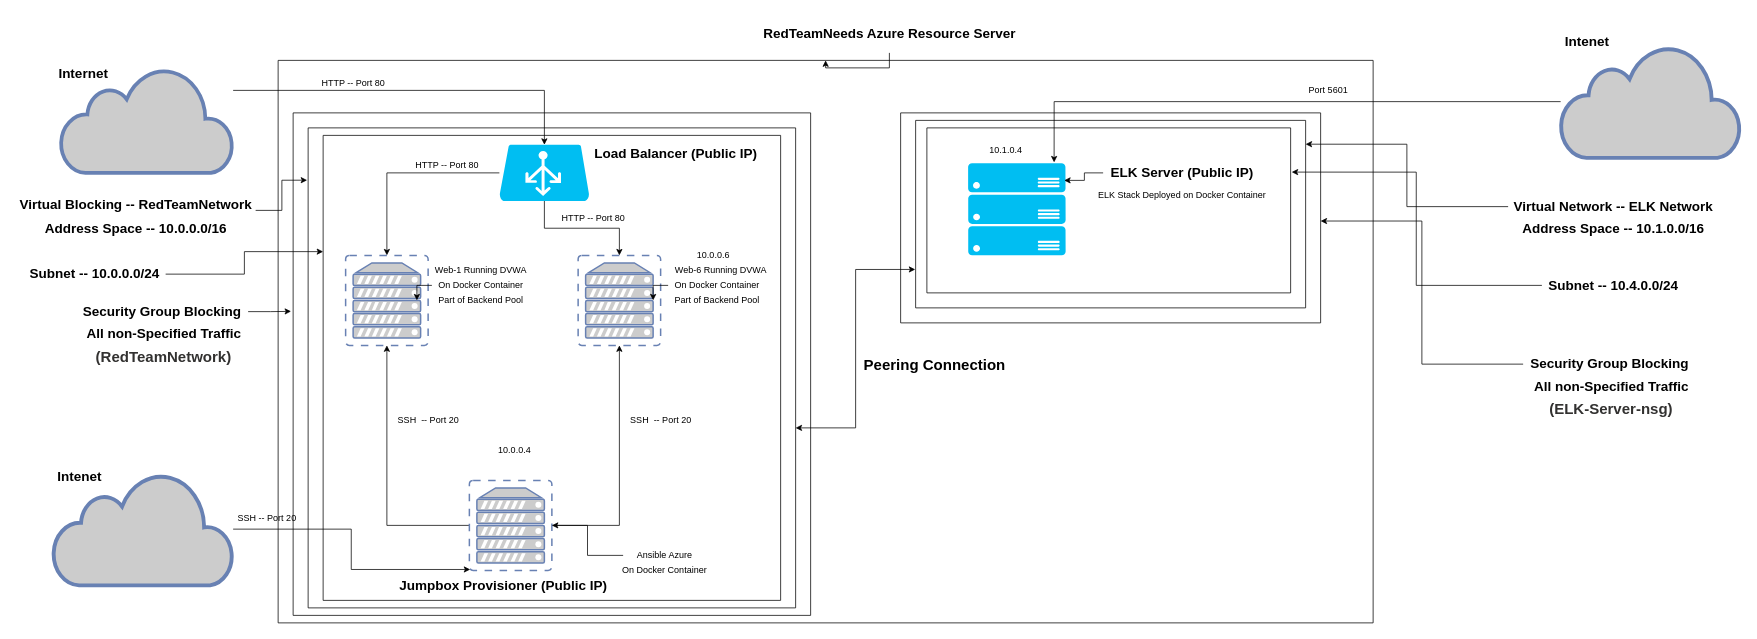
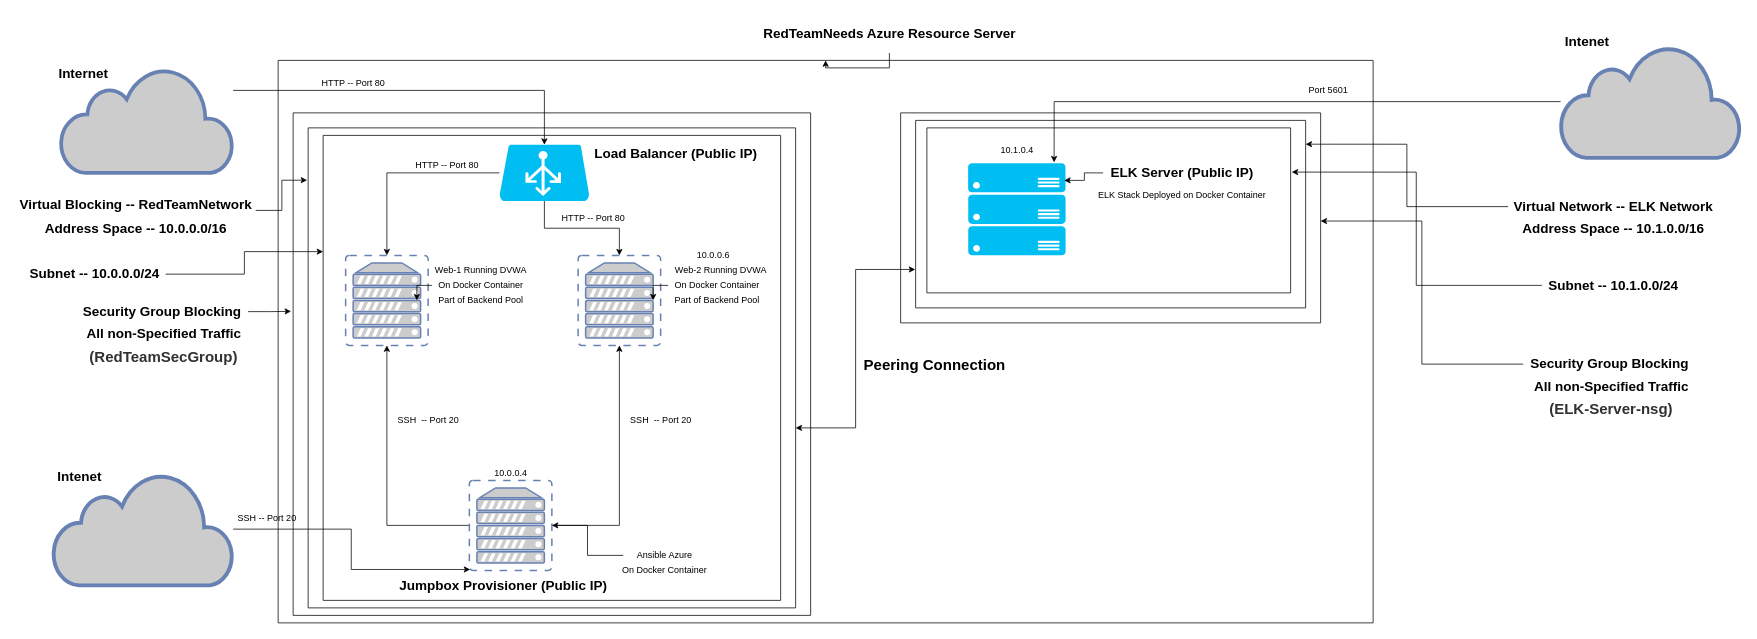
  <mxCell id="0" />
  <mxCell id="1" parent="0" />
  <mxCell id="2" style="edgeStyle=orthogonalEdgeStyle;rounded=0;orthogonalLoop=1;jettySize=auto;html=1;entryX=0.5;entryY=0;entryDx=0;entryDy=0;entryPerimeter=0;fontFamily=Helvetica;fontColor=#000000;" parent="1" source="12" target="29" edge="1"><mxGeometry relative="1" as="geometry"><Array as="points"><mxPoint x="725" y="120" /></Array></mxGeometry></mxCell>
  <mxCell id="3" style="edgeStyle=orthogonalEdgeStyle;rounded=0;orthogonalLoop=1;jettySize=auto;html=1;fontFamily=Helvetica;fontColor=#000000;" parent="1" source="29" target="4" edge="1"><mxGeometry relative="1" as="geometry" /></mxCell>
  <mxCell id="4" value="" style="fontColor=#0066CC;verticalAlign=top;verticalLabelPosition=bottom;labelPosition=center;align=center;html=1;outlineConnect=0;fillColor=#CCCCCC;strokeColor=#6881B3;gradientColor=none;gradientDirection=north;strokeWidth=2;shape=mxgraph.networks.virtual_server;fontFamily=Helvetica;" parent="1" vertex="1"><mxGeometry x="460" y="340" width="110" height="120" as="geometry" /></mxCell>
  <mxCell id="5" value="" style="fontColor=#0066CC;verticalAlign=top;verticalLabelPosition=bottom;labelPosition=center;align=center;html=1;outlineConnect=0;fillColor=#CCCCCC;strokeColor=#6881B3;gradientColor=none;gradientDirection=north;strokeWidth=2;shape=mxgraph.networks.virtual_server;fontFamily=Helvetica;" parent="1" vertex="1"><mxGeometry x="770" y="340" width="110" height="120" as="geometry" /></mxCell>
  <mxCell id="6" style="edgeStyle=orthogonalEdgeStyle;rounded=0;orthogonalLoop=1;jettySize=auto;html=1;entryX=0.5;entryY=0;entryDx=0;entryDy=0;fontFamily=Helvetica;fontColor=#000000;" parent="1" source="7" target="28" edge="1"><mxGeometry relative="1" as="geometry" /></mxCell>
  <mxCell id="7" value="&lt;h2&gt;RedTeamNeeds Azure Resource Server&lt;/h2&gt;" style="text;html=1;align=center;verticalAlign=middle;resizable=0;points=[];autosize=1;strokeColor=none;fillColor=none;fontFamily=Helvetica;fontColor=#000000;" parent="1" vertex="1"><mxGeometry x="1010" width="350" height="50" as="geometry" y="20" /></mxCell>
  <mxCell id="8" value="&lt;h2&gt;Jumpbox Provisioner (Public IP)&lt;/h2&gt;" style="text;html=1;align=center;verticalAlign=middle;resizable=0;points=[];autosize=1;strokeColor=none;fillColor=none;fontFamily=Helvetica;fontColor=#000000;" parent="1" vertex="1"><mxGeometry x="525" y="755" width="290" height="50" as="geometry" /></mxCell>
  <mxCell id="9" style="edgeStyle=orthogonalEdgeStyle;rounded=0;orthogonalLoop=1;jettySize=auto;html=1;fontFamily=Helvetica;fontColor=#000000;" parent="1" source="15" target="5" edge="1"><mxGeometry relative="1" as="geometry" /></mxCell>
  <mxCell id="10" style="edgeStyle=orthogonalEdgeStyle;rounded=0;orthogonalLoop=1;jettySize=auto;html=1;fontFamily=Helvetica;fontColor=#000000;" parent="1" source="15" target="4" edge="1"><mxGeometry relative="1" as="geometry" /></mxCell>
  <mxCell id="11" value="" style="swimlane;startSize=0;fontFamily=Helvetica;fontColor=#000000;" parent="1" vertex="1"><mxGeometry x="390" y="150" width="690" height="670" as="geometry" /></mxCell>
  <mxCell id="12" value="&lt;h2&gt;&lt;br&gt;&lt;/h2&gt;" style="html=1;outlineConnect=0;fillColor=#CCCCCC;strokeColor=#6881B3;gradientColor=none;gradientDirection=north;strokeWidth=2;shape=mxgraph.networks.cloud;fontColor=#ffffff;" parent="1" vertex="1"><mxGeometry x="80" y="90" width="230" height="140" as="geometry" /></mxCell>
  <mxCell id="13" value="&lt;h2&gt;Internet&lt;/h2&gt;" style="text;html=1;align=center;verticalAlign=middle;resizable=0;points=[];autosize=1;strokeColor=none;fillColor=none;fontFamily=Helvetica;fontColor=#000000;" parent="1" vertex="1"><mxGeometry x="70" y="72.5" width="80" height="50" as="geometry" /></mxCell>
- <mxCell id="14" value="Web-6 Running DVWA" style="text;html=1;align=center;verticalAlign=middle;resizable=0;points=[];autosize=1;strokeColor=none;fillColor=none;fontFamily=Helvetica;fontColor=#000000;" parent="1" vertex="1"><mxGeometry x="890" y="350" width="140" height="20" as="geometry" /></mxCell>
+ <mxCell id="14" value="Web-2 Running DVWA" style="text;html=1;align=center;verticalAlign=middle;resizable=0;points=[];autosize=1;strokeColor=none;fillColor=none;fontFamily=Helvetica;fontColor=#000000;" parent="1" vertex="1"><mxGeometry x="890" y="350" width="140" height="20" as="geometry" /></mxCell>
  <mxCell id="15" value="" style="fontColor=#0066CC;verticalAlign=top;verticalLabelPosition=bottom;labelPosition=center;align=center;html=1;outlineConnect=0;fillColor=#CCCCCC;strokeColor=#6881B3;gradientColor=none;gradientDirection=north;strokeWidth=2;shape=mxgraph.networks.virtual_server;fontFamily=Helvetica;" parent="1" vertex="1"><mxGeometry x="625" y="640" width="110" height="120" as="geometry" /></mxCell>
  <mxCell id="16" style="edgeStyle=orthogonalEdgeStyle;rounded=0;orthogonalLoop=1;jettySize=auto;html=1;entryX=0.01;entryY=0.99;entryDx=0;entryDy=0;entryPerimeter=0;fontFamily=Helvetica;fontColor=#000000;" parent="1" source="17" target="15" edge="1"><mxGeometry relative="1" as="geometry" /></mxCell>
  <mxCell id="17" value="" style="html=1;outlineConnect=0;fillColor=#CCCCCC;strokeColor=#6881B3;gradientColor=none;gradientDirection=north;strokeWidth=2;shape=mxgraph.networks.cloud;fontColor=#ffffff;fontFamily=Helvetica;" parent="1" vertex="1"><mxGeometry x="70" y="630" width="240" height="150" as="geometry" /></mxCell>
  <mxCell id="18" value="&lt;h2&gt;Intenet&lt;/h2&gt;" style="text;html=1;align=center;verticalAlign=middle;resizable=0;points=[];autosize=1;strokeColor=none;fillColor=none;fontFamily=Helvetica;fontColor=#000000;" parent="1" vertex="1"><mxGeometry x="70" y="610" width="70" height="50" as="geometry" /></mxCell>
  <mxCell id="19" style="edgeStyle=orthogonalEdgeStyle;rounded=0;orthogonalLoop=1;jettySize=auto;html=1;fontFamily=Helvetica;fontColor=#000000;" parent="1" source="37" target="15" edge="1"><mxGeometry relative="1" as="geometry" /></mxCell>
  <mxCell id="20" value="SSH -- Port 20" style="text;html=1;align=center;verticalAlign=middle;resizable=0;points=[];autosize=1;strokeColor=none;fillColor=none;fontFamily=Helvetica;fontColor=#000000;" parent="1" vertex="1"><mxGeometry x="310" y="680" width="90" height="20" as="geometry" /></mxCell>
  <mxCell id="21" value="SSH&amp;nbsp;&amp;nbsp;-- Port 20" style="text;html=1;align=center;verticalAlign=middle;resizable=0;points=[];autosize=1;strokeColor=none;fillColor=none;fontFamily=Helvetica;fontColor=#000000;" parent="1" vertex="1"><mxGeometry x="520" y="550" width="100" height="20" as="geometry" /></mxCell>
  <mxCell id="22" value="SSH&amp;nbsp;&amp;nbsp;-- Port 20" style="text;html=1;align=center;verticalAlign=middle;resizable=0;points=[];autosize=1;strokeColor=none;fillColor=none;fontFamily=Helvetica;fontColor=#000000;" parent="1" vertex="1"><mxGeometry x="830" y="550" width="100" height="20" as="geometry" /></mxCell>
  <mxCell id="23" style="edgeStyle=orthogonalEdgeStyle;rounded=0;orthogonalLoop=1;jettySize=auto;html=1;entryX=-0.002;entryY=0.109;entryDx=0;entryDy=0;entryPerimeter=0;fontFamily=Helvetica;fontColor=#000000;" parent="1" source="24" target="44" edge="1"><mxGeometry relative="1" as="geometry" /></mxCell>
  <mxCell id="24" value="&lt;h2&gt;Virtual Blocking -- RedTeamNetwork&lt;/h2&gt;&lt;div&gt;&lt;br&gt;&lt;/div&gt;" style="text;html=1;align=center;verticalAlign=middle;resizable=0;points=[];autosize=1;strokeColor=none;fillColor=none;fontFamily=Helvetica;fontColor=#000000;" parent="1" vertex="1"><mxGeometry x="20" y="250" width="320" height="60" as="geometry" /></mxCell>
  <mxCell id="25" style="edgeStyle=orthogonalEdgeStyle;rounded=0;orthogonalLoop=1;jettySize=auto;html=1;entryX=-0.004;entryY=0.395;entryDx=0;entryDy=0;entryPerimeter=0;" edge="1" parent="1" source="26" target="11"><mxGeometry relative="1" as="geometry" /></mxCell>
  <mxCell id="26" value="&lt;h2&gt;Security Group Blocking&lt;/h2&gt;" style="text;html=1;align=center;verticalAlign=middle;resizable=0;points=[];autosize=1;strokeColor=none;fillColor=none;fontFamily=Helvetica;fontColor=#000000;" parent="1" vertex="1"><mxGeometry x="100" y="390" width="230" height="50" as="geometry" /></mxCell>
  <mxCell id="27" value="&lt;h2&gt;&amp;nbsp;All non-Specified Traffic&lt;/h2&gt;" style="text;html=1;align=center;verticalAlign=middle;resizable=0;points=[];autosize=1;strokeColor=none;fillColor=none;fontFamily=Helvetica;fontColor=#000000;" parent="1" vertex="1"><mxGeometry x="100" y="420" width="230" height="50" as="geometry" /></mxCell>
  <mxCell id="28" value="" style="swimlane;startSize=0;rounded=1;fontFamily=Helvetica;fontColor=#000000;" parent="1" vertex="1"><mxGeometry x="370" y="80" width="1460" height="750" as="geometry" /></mxCell>
  <mxCell id="29" value="" style="verticalLabelPosition=bottom;html=1;verticalAlign=top;align=center;strokeColor=none;fillColor=#00BEF2;shape=mxgraph.azure.azure_load_balancer;fontFamily=Helvetica;fontColor=#FFFFFF;" parent="28" vertex="1"><mxGeometry x="295" y="112.5" width="120" height="75" as="geometry" /></mxCell>
  <mxCell id="30" value="HTTP --&amp;nbsp;Port 80" style="text;html=1;align=center;verticalAlign=middle;resizable=0;points=[];autosize=1;strokeColor=none;fillColor=none;fontFamily=Helvetica;fontColor=#000000;" parent="28" vertex="1"><mxGeometry x="370" y="200" width="100" height="20" as="geometry" /></mxCell>
  <mxCell id="31" value="&lt;h2&gt;&lt;font color=&quot;#000000&quot;&gt;Load Balancer (Public IP)&lt;/font&gt;&lt;/h2&gt;" style="text;html=1;align=center;verticalAlign=middle;resizable=0;points=[];autosize=1;strokeColor=none;fillColor=none;fontFamily=Helvetica;fontColor=#FFFFFF;" parent="28" vertex="1"><mxGeometry x="415" y="100" width="230" height="50" as="geometry" /></mxCell>
  <mxCell id="32" value="Web-1 Running DVWA" style="text;html=1;align=center;verticalAlign=middle;resizable=0;points=[];autosize=1;strokeColor=none;fillColor=none;fontFamily=Helvetica;fontColor=#000000;" parent="28" vertex="1"><mxGeometry x="200" y="270" width="140" height="20" as="geometry" /></mxCell>
  <mxCell id="33" value="On Docker Container" style="text;html=1;align=center;verticalAlign=middle;resizable=0;points=[];autosize=1;strokeColor=none;fillColor=none;fontFamily=Helvetica;fontColor=#000000;" parent="28" vertex="1"><mxGeometry x="205" y="290" width="130" height="20" as="geometry" /></mxCell>
  <mxCell id="34" value="On Docker&amp;nbsp;Container" style="text;html=1;align=center;verticalAlign=middle;resizable=0;points=[];autosize=1;strokeColor=none;fillColor=none;fontFamily=Helvetica;fontColor=#000000;" parent="28" vertex="1"><mxGeometry x="520" y="290" width="130" height="20" as="geometry" /></mxCell>
  <mxCell id="35" value="HTTP --&amp;nbsp;Port 80" style="text;html=1;align=center;verticalAlign=middle;resizable=0;points=[];autosize=1;strokeColor=none;fillColor=none;fontFamily=Helvetica;fontColor=#000000;" parent="28" vertex="1"><mxGeometry x="175" y="130" width="100" height="20" as="geometry" /></mxCell>
  <mxCell id="36" value="On Docker&amp;nbsp;Container" style="text;html=1;align=center;verticalAlign=middle;resizable=0;points=[];autosize=1;strokeColor=none;fillColor=none;fontFamily=Helvetica;fontColor=#000000;" parent="28" vertex="1"><mxGeometry x="450" y="670" width="130" height="20" as="geometry" /></mxCell>
  <mxCell id="37" value="Ansible Azure" style="text;html=1;align=center;verticalAlign=middle;resizable=0;points=[];autosize=1;strokeColor=none;fillColor=none;fontFamily=Helvetica;fontColor=#000000;" parent="28" vertex="1"><mxGeometry x="460" y="650" width="110" height="20" as="geometry" /></mxCell>
  <mxCell id="38" value="HTTP -- Port 80" style="text;html=1;align=center;verticalAlign=middle;resizable=0;points=[];autosize=1;strokeColor=none;fillColor=none;fontFamily=Helvetica;fontColor=#000000;" parent="28" vertex="1"><mxGeometry x="50" y="20" width="100" height="20" as="geometry" /></mxCell>
  <mxCell id="39" value="10.0.0.6" style="text;html=1;align=center;verticalAlign=middle;resizable=0;points=[];autosize=1;strokeColor=none;fillColor=none;" parent="28" vertex="1"><mxGeometry x="550" y="250" width="60" height="20" as="geometry" /></mxCell>
- <mxCell id="40" value="10.0.0.4" style="text;html=1;align=center;verticalAlign=middle;resizable=0;points=[];autosize=1;strokeColor=none;fillColor=none;" parent="28" vertex="1"><mxGeometry x="285" y="510" width="60" height="20" as="geometry" /></mxCell>
+ <mxCell id="40" value="10.0.0.4" style="text;html=1;align=center;verticalAlign=middle;resizable=0;points=[];autosize=1;strokeColor=none;fillColor=none;" parent="28" vertex="1"><mxGeometry x="280" y="540" width="60" height="20" as="geometry" /></mxCell>
  <mxCell id="41" value="Part of Backend Pool" style="text;html=1;align=center;verticalAlign=middle;resizable=0;points=[];autosize=1;strokeColor=none;fillColor=none;" parent="28" vertex="1"><mxGeometry x="205" y="310" width="130" height="20" as="geometry" /></mxCell>
  <mxCell id="42" value="Part of Backend Pool" style="text;html=1;align=center;verticalAlign=middle;resizable=0;points=[];autosize=1;strokeColor=none;fillColor=none;" parent="28" vertex="1"><mxGeometry x="520" y="310" width="130" height="20" as="geometry" /></mxCell>
  <mxCell id="43" style="edgeStyle=orthogonalEdgeStyle;rounded=0;orthogonalLoop=1;jettySize=auto;html=1;entryX=-0.001;entryY=0.795;entryDx=0;entryDy=0;entryPerimeter=0;fontSize=20;startArrow=classic;startFill=1;" edge="1" parent="28" source="44" target="53"><mxGeometry relative="1" as="geometry"><Array as="points"><mxPoint x="770" y="490" /><mxPoint x="770" y="279" /></Array></mxGeometry></mxCell>
  <mxCell id="44" value="" style="swimlane;startSize=0;" parent="28" vertex="1"><mxGeometry x="40" y="90" width="650" height="640" as="geometry" /></mxCell>
  <mxCell id="45" value="" style="swimlane;startSize=0;fontFamily=Helvetica;fontColor=#000000;" parent="44" vertex="1"><mxGeometry x="20" y="10" width="610" height="620" as="geometry" /></mxCell>
  <mxCell id="46" value="" style="swimlane;startSize=0;" vertex="1" parent="28"><mxGeometry x="830" y="70" width="560" height="280" as="geometry" /></mxCell>
  <mxCell id="47" value="" style="verticalLabelPosition=bottom;html=1;verticalAlign=top;align=center;strokeColor=none;fillColor=#00BEF2;shape=mxgraph.azure.server_rack;" vertex="1" parent="46"><mxGeometry x="90" y="67" width="130" height="123" as="geometry" /></mxCell>
  <mxCell id="48" style="edgeStyle=orthogonalEdgeStyle;rounded=0;orthogonalLoop=1;jettySize=auto;html=1;entryX=0.985;entryY=0.187;entryDx=0;entryDy=0;entryPerimeter=0;" edge="1" parent="46" source="49" target="47"><mxGeometry relative="1" as="geometry" /></mxCell>
  <mxCell id="49" value="&lt;h2&gt;ELK Server (Public IP)&lt;/h2&gt;" style="text;html=1;align=center;verticalAlign=middle;resizable=0;points=[];autosize=1;strokeColor=none;fillColor=none;" vertex="1" parent="46"><mxGeometry x="270" y="55" width="210" height="50" as="geometry" /></mxCell>
- <mxCell id="50" value="10.1.0.4" style="text;html=1;align=center;verticalAlign=middle;resizable=0;points=[];autosize=1;strokeColor=none;fillColor=none;" vertex="1" parent="46"><mxGeometry x="110" y="40" width="60" height="20" as="geometry" /></mxCell>
+ <mxCell id="50" value="10.1.0.4" style="text;html=1;align=center;verticalAlign=middle;resizable=0;points=[];autosize=1;strokeColor=none;fillColor=none;" vertex="1" parent="46"><mxGeometry x="125" y="40" width="60" height="20" as="geometry" /></mxCell>
  <mxCell id="51" value="ELK Stack Deployed on Docker Container" style="text;html=1;align=center;verticalAlign=middle;resizable=0;points=[];autosize=1;strokeColor=none;fillColor=none;" vertex="1" parent="46"><mxGeometry x="255" y="100" width="240" height="20" as="geometry" /></mxCell>
  <mxCell id="52" value="" style="swimlane;startSize=0;" vertex="1" parent="46"><mxGeometry x="35" y="20" width="485" height="220" as="geometry" /></mxCell>
  <mxCell id="53" value="" style="swimlane;startSize=0;fontFamily=Helvetica;fontColor=#000000;" vertex="1" parent="46"><mxGeometry x="20" y="10" width="520" height="250" as="geometry" /></mxCell>
  <mxCell id="54" value="Peering Connection" style="text;html=1;align=center;verticalAlign=middle;resizable=0;points=[];autosize=1;strokeColor=none;fillColor=none;fontSize=20;fontStyle=1" vertex="1" parent="28"><mxGeometry x="775" y="390" width="200" height="30" as="geometry" /></mxCell>
  <mxCell id="55" style="edgeStyle=orthogonalEdgeStyle;rounded=0;orthogonalLoop=1;jettySize=auto;html=1;" parent="1" source="29" target="5" edge="1"><mxGeometry relative="1" as="geometry" /></mxCell>
  <mxCell id="56" style="edgeStyle=orthogonalEdgeStyle;rounded=0;orthogonalLoop=1;jettySize=auto;html=1;" parent="1" source="33" target="4" edge="1"><mxGeometry relative="1" as="geometry" /></mxCell>
  <mxCell id="57" style="edgeStyle=orthogonalEdgeStyle;rounded=0;orthogonalLoop=1;jettySize=auto;html=1;" parent="1" source="34" target="5" edge="1"><mxGeometry relative="1" as="geometry" /></mxCell>
  <mxCell id="58" value="&lt;h2&gt;Address Space -- 10.0.0.0/16&lt;/h2&gt;" style="text;html=1;align=center;verticalAlign=middle;resizable=0;points=[];autosize=1;strokeColor=none;fillColor=none;" parent="1" vertex="1"><mxGeometry x="50" y="280" width="260" height="50" as="geometry" /></mxCell>
  <mxCell id="59" style="edgeStyle=orthogonalEdgeStyle;rounded=0;orthogonalLoop=1;jettySize=auto;html=1;entryX=0;entryY=0.25;entryDx=0;entryDy=0;" parent="1" source="60" target="45" edge="1"><mxGeometry relative="1" as="geometry" /></mxCell>
  <mxCell id="60" value="&lt;h2&gt;Subnet -- 10.0.0.0/24&lt;/h2&gt;" style="text;html=1;align=center;verticalAlign=middle;resizable=0;points=[];autosize=1;strokeColor=none;fillColor=none;" parent="1" vertex="1"><mxGeometry x="30" y="340" width="190" height="50" as="geometry" /></mxCell>
  <mxCell id="61" style="edgeStyle=orthogonalEdgeStyle;rounded=0;orthogonalLoop=1;jettySize=auto;html=1;entryX=1;entryY=0.127;entryDx=0;entryDy=0;entryPerimeter=0;" edge="1" parent="1" source="62" target="53"><mxGeometry relative="1" as="geometry" /></mxCell>
  <mxCell id="62" value="&lt;h2&gt;Virtual Network -- ELK Network&lt;/h2&gt;" style="text;html=1;align=center;verticalAlign=middle;resizable=0;points=[];autosize=1;strokeColor=none;fillColor=none;" vertex="1" parent="1"><mxGeometry x="2010" y="250" width="280" height="50" as="geometry" /></mxCell>
  <mxCell id="63" value="&lt;h2&gt;Address Space -- 10.1.0.0/16&lt;/h2&gt;" style="text;html=1;align=center;verticalAlign=middle;resizable=0;points=[];autosize=1;strokeColor=none;fillColor=none;" vertex="1" parent="1"><mxGeometry x="2020" y="280" width="260" height="50" as="geometry" /></mxCell>
  <mxCell id="64" style="edgeStyle=orthogonalEdgeStyle;rounded=0;orthogonalLoop=1;jettySize=auto;html=1;entryX=1.003;entryY=0.268;entryDx=0;entryDy=0;entryPerimeter=0;" edge="1" parent="1" source="65" target="52"><mxGeometry relative="1" as="geometry" /></mxCell>
- <mxCell id="65" value="&lt;h2&gt;Subnet -- 10.4.0.0/24&lt;/h2&gt;" style="text;html=1;align=center;verticalAlign=middle;resizable=0;points=[];autosize=1;strokeColor=none;fillColor=none;" vertex="1" parent="1"><mxGeometry x="2055" y="355" width="190" height="50" as="geometry" /></mxCell>
+ <mxCell id="65" value="&lt;h2&gt;Subnet -- 10.1.0.0/24&lt;/h2&gt;" style="text;html=1;align=center;verticalAlign=middle;resizable=0;points=[];autosize=1;strokeColor=none;fillColor=none;" vertex="1" parent="1"><mxGeometry x="2055" y="355" width="190" height="50" as="geometry" /></mxCell>
  <mxCell id="66" style="edgeStyle=orthogonalEdgeStyle;rounded=0;orthogonalLoop=1;jettySize=auto;html=1;entryX=1;entryY=0.515;entryDx=0;entryDy=0;entryPerimeter=0;" edge="1" parent="1" source="67" target="46"><mxGeometry relative="1" as="geometry" /></mxCell>
  <mxCell id="67" value="&lt;h2&gt;Security Group Blocking&lt;/h2&gt;" style="text;html=1;align=center;verticalAlign=middle;resizable=0;points=[];autosize=1;strokeColor=none;fillColor=none;fontFamily=Helvetica;fontColor=#000000;" vertex="1" parent="1"><mxGeometry x="2030" y="460" width="230" height="50" as="geometry" /></mxCell>
  <mxCell id="68" value="&lt;h2&gt;&amp;nbsp;All non-Specified Traffic&lt;/h2&gt;" style="text;html=1;align=center;verticalAlign=middle;resizable=0;points=[];autosize=1;strokeColor=none;fillColor=none;fontFamily=Helvetica;fontColor=#000000;" vertex="1" parent="1"><mxGeometry x="2030" y="490" width="230" height="50" as="geometry" /></mxCell>
  <mxCell id="69" style="edgeStyle=orthogonalEdgeStyle;rounded=0;orthogonalLoop=1;jettySize=auto;html=1;entryX=0.882;entryY=-0.008;entryDx=0;entryDy=0;entryPerimeter=0;" edge="1" parent="1" source="70" target="47"><mxGeometry relative="1" as="geometry" /></mxCell>
  <mxCell id="70" value="" style="html=1;outlineConnect=0;fillColor=#CCCCCC;strokeColor=#6881B3;gradientColor=none;gradientDirection=north;strokeWidth=2;shape=mxgraph.networks.cloud;fontColor=#ffffff;fontFamily=Helvetica;" vertex="1" parent="1"><mxGeometry x="2080" y="60" width="240" height="150" as="geometry" /></mxCell>
  <mxCell id="71" value="&lt;h2&gt;Intenet&lt;/h2&gt;" style="text;html=1;align=center;verticalAlign=middle;resizable=0;points=[];autosize=1;strokeColor=none;fillColor=none;fontFamily=Helvetica;fontColor=#000000;" vertex="1" parent="1"><mxGeometry x="2080" y="30" width="70" height="50" as="geometry" /></mxCell>
  <mxCell id="72" value="Port 5601" style="text;html=1;align=center;verticalAlign=middle;resizable=0;points=[];autosize=1;strokeColor=none;fillColor=none;" vertex="1" parent="1"><mxGeometry x="1735" y="110" width="70" height="20" as="geometry" /></mxCell>
- <mxCell id="73" value="&lt;h3 style=&quot;margin: 0px 16px 0px 0px ; overflow: hidden ; text-overflow: ellipsis ; line-height: 28px ; color: rgb(50 , 49 , 48) ; background-color: rgb(255 , 255 , 255) ; outline: none&quot;&gt;&lt;font style=&quot;font-size: 20px&quot;&gt;(RedTeamNetwork)&lt;/font&gt;&lt;/h3&gt;" style="text;html=1;align=center;verticalAlign=middle;resizable=0;points=[];autosize=1;strokeColor=none;fillColor=none;" vertex="1" parent="1"><mxGeometry x="110" y="455" width="230" height="40" as="geometry" /></mxCell>
+ <mxCell id="73" value="&lt;h3 style=&quot;margin: 0px 16px 0px 0px ; overflow: hidden ; text-overflow: ellipsis ; line-height: 28px ; color: rgb(50 , 49 , 48) ; background-color: rgb(255 , 255 , 255) ; outline: none&quot;&gt;&lt;font style=&quot;font-size: 20px&quot;&gt;(RedTeamSecGroup)&lt;/font&gt;&lt;/h3&gt;" style="text;html=1;align=center;verticalAlign=middle;resizable=0;points=[];autosize=1;strokeColor=none;fillColor=none;" vertex="1" parent="1"><mxGeometry x="110" y="455" width="230" height="40" as="geometry" /></mxCell>
  <mxCell id="74" value="&lt;h2 class=&quot;fxs-blade-title-titleText msportalfx-tooltip-overflow&quot; style=&quot;margin: 0px 16px 0px 0px ; overflow: hidden ; text-overflow: ellipsis ; line-height: 28px ; color: rgb(50 , 49 , 48) ; background-color: rgb(255 , 255 , 255) ; outline: none&quot; id=&quot;eb836444-a336-440c-b711-2035a31d721c&quot;&gt;&lt;font style=&quot;font-size: 20px&quot;&gt;(ELK-Server-nsg)&lt;/font&gt;&lt;/h2&gt;" style="text;html=1;align=center;verticalAlign=middle;resizable=0;points=[];autosize=1;strokeColor=none;fillColor=none;" vertex="1" parent="1"><mxGeometry x="2055" y="530" width="200" height="30" as="geometry" /></mxCell>
